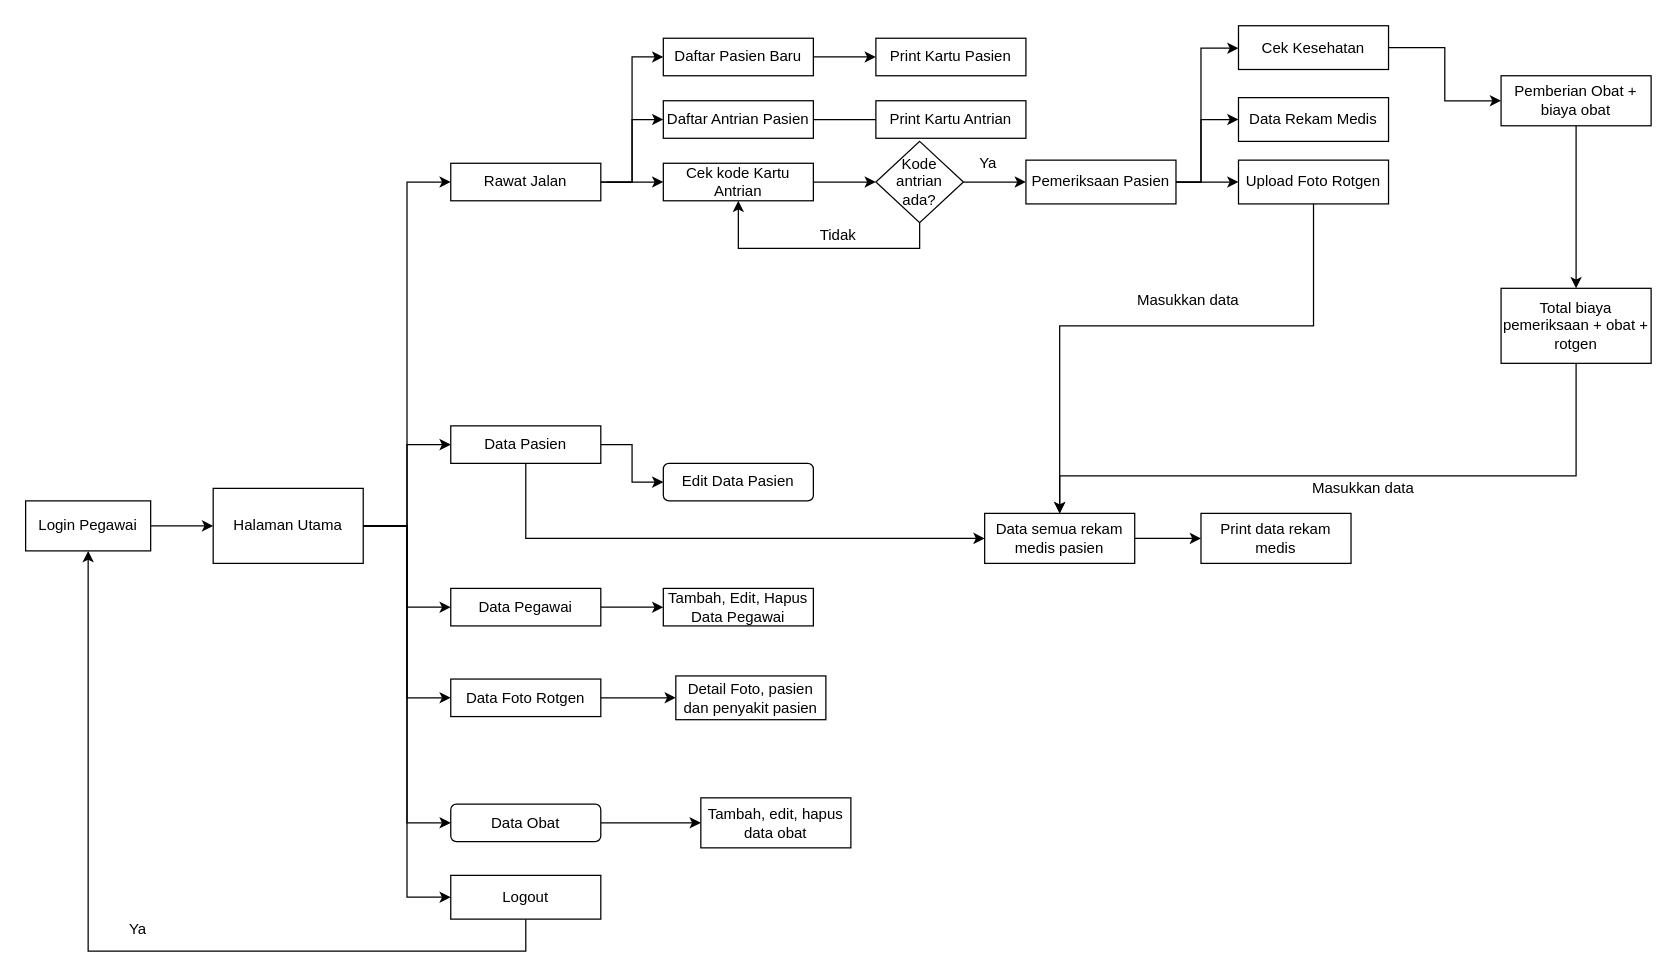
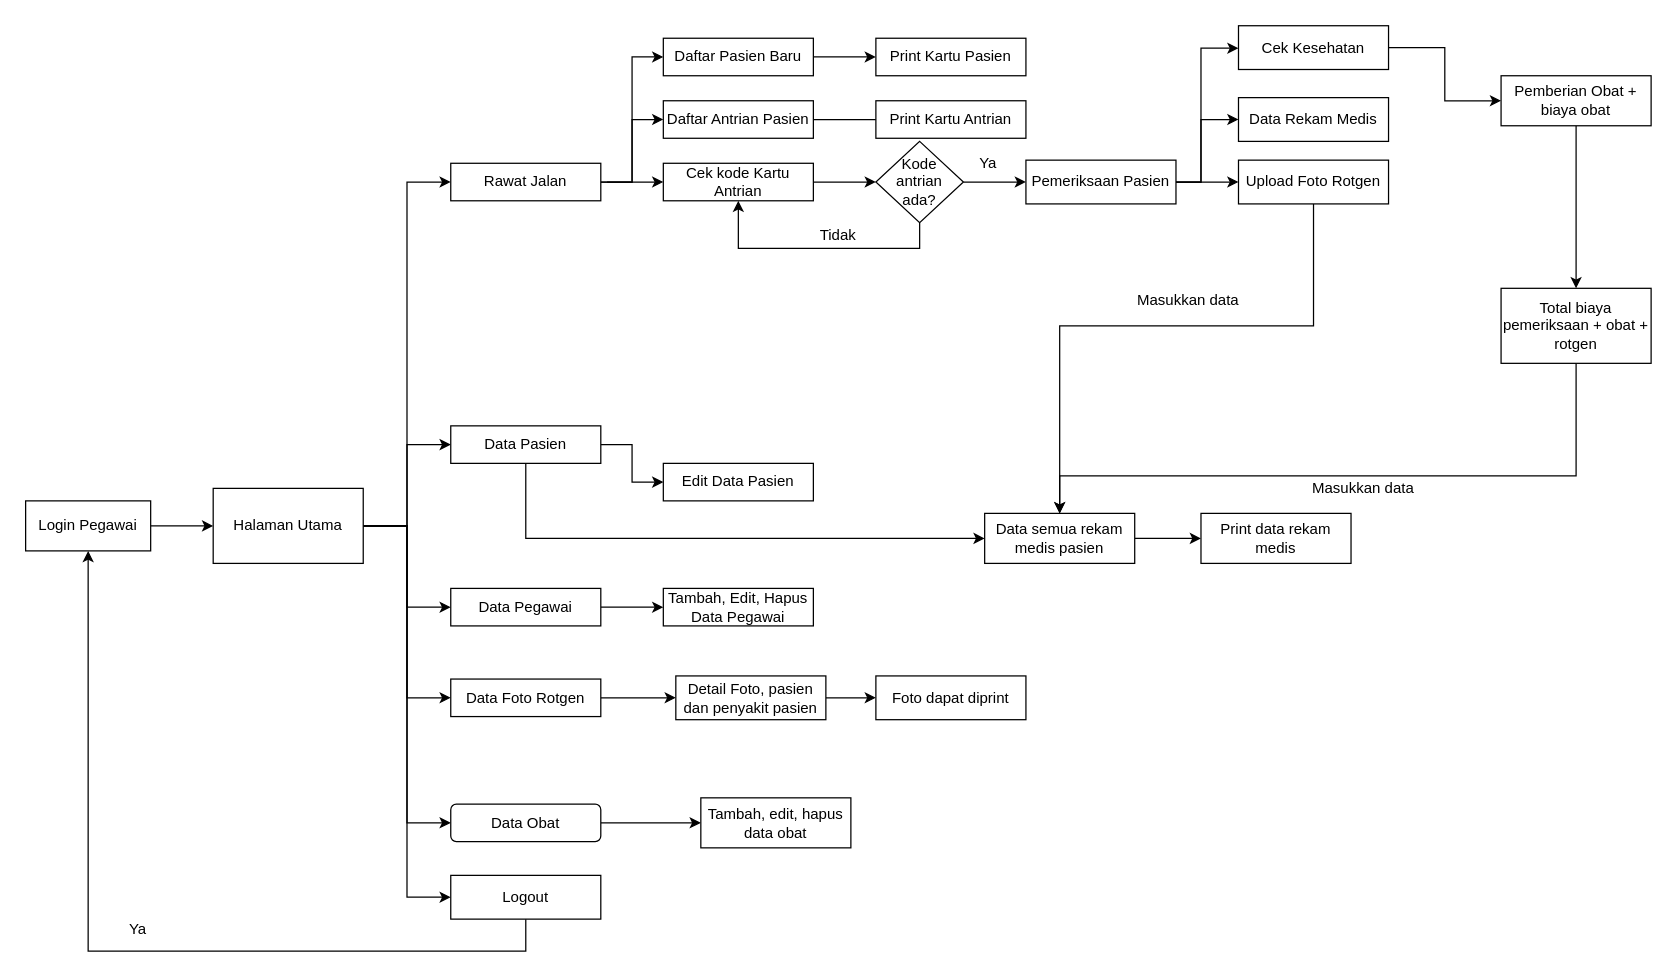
  <mxCell id="0" />
  <mxCell id="1" parent="0" />
  <mxCell id="2" value="" style="edgeStyle=orthogonalEdgeStyle;rounded=0;orthogonalLoop=1;jettySize=auto;html=1;" parent="1" source="3" target="10" edge="1"><mxGeometry relative="1" as="geometry" /></mxCell>
  <mxCell id="3" value="Login Pegawai" style="rounded=0;whiteSpace=wrap;html=1;" parent="1" vertex="1"><mxGeometry x="20" y="400" width="100" height="40" as="geometry" /></mxCell>
  <mxCell id="4" style="edgeStyle=orthogonalEdgeStyle;rounded=0;orthogonalLoop=1;jettySize=auto;html=1;entryX=0;entryY=0.5;entryDx=0;entryDy=0;" parent="1" source="10" target="14" edge="1"><mxGeometry relative="1" as="geometry" /></mxCell>
  <mxCell id="5" style="edgeStyle=orthogonalEdgeStyle;rounded=0;orthogonalLoop=1;jettySize=auto;html=1;entryX=0;entryY=0.5;entryDx=0;entryDy=0;" parent="1" source="10" target="25" edge="1"><mxGeometry relative="1" as="geometry" /></mxCell>
  <mxCell id="6" style="edgeStyle=orthogonalEdgeStyle;rounded=0;orthogonalLoop=1;jettySize=auto;html=1;entryX=0;entryY=0.5;entryDx=0;entryDy=0;" parent="1" source="10" target="28" edge="1"><mxGeometry relative="1" as="geometry" /></mxCell>
  <mxCell id="7" style="edgeStyle=orthogonalEdgeStyle;rounded=0;orthogonalLoop=1;jettySize=auto;html=1;entryX=0;entryY=0.5;entryDx=0;entryDy=0;" parent="1" source="10" target="31" edge="1"><mxGeometry relative="1" as="geometry" /></mxCell>
  <mxCell id="8" style="edgeStyle=orthogonalEdgeStyle;rounded=0;orthogonalLoop=1;jettySize=auto;html=1;entryX=0;entryY=0.5;entryDx=0;entryDy=0;" parent="1" source="10" target="36" edge="1"><mxGeometry relative="1" as="geometry" /></mxCell>
  <mxCell id="9" style="edgeStyle=orthogonalEdgeStyle;rounded=0;orthogonalLoop=1;jettySize=auto;html=1;entryX=0;entryY=0.5;entryDx=0;entryDy=0;" parent="1" source="10" target="47" edge="1"><mxGeometry relative="1" as="geometry" /></mxCell>
  <mxCell id="10" value="Halaman Utama" style="rounded=0;whiteSpace=wrap;html=1;" parent="1" vertex="1"><mxGeometry x="170" y="390" width="120" height="60" as="geometry" /></mxCell>
  <mxCell id="11" style="edgeStyle=orthogonalEdgeStyle;rounded=0;orthogonalLoop=1;jettySize=auto;html=1;entryX=0;entryY=0.5;entryDx=0;entryDy=0;" edge="1" parent="1" source="14" target="18"><mxGeometry relative="1" as="geometry" /></mxCell>
  <mxCell id="12" style="edgeStyle=orthogonalEdgeStyle;rounded=0;orthogonalLoop=1;jettySize=auto;html=1;entryX=0;entryY=0.5;entryDx=0;entryDy=0;" edge="1" parent="1" source="14" target="21"><mxGeometry relative="1" as="geometry" /></mxCell>
  <mxCell id="13" value="" style="edgeStyle=orthogonalEdgeStyle;rounded=0;orthogonalLoop=1;jettySize=auto;html=1;entryX=0;entryY=0.5;entryDx=0;entryDy=0;" edge="1" parent="1" target="16"><mxGeometry relative="1" as="geometry"><mxPoint x="485" y="145" as="sourcePoint" /><mxPoint x="535" y="145" as="targetPoint" /><Array as="points"><mxPoint x="485" y="145" /></Array></mxGeometry></mxCell>
  <mxCell id="14" value="Rawat Jalan" style="rounded=0;whiteSpace=wrap;html=1;" parent="1" vertex="1"><mxGeometry x="360" y="130" width="120" height="30" as="geometry" /></mxCell>
  <mxCell id="15" value="" style="edgeStyle=orthogonalEdgeStyle;rounded=0;orthogonalLoop=1;jettySize=auto;html=1;" edge="1" parent="1" source="16"><mxGeometry relative="1" as="geometry"><mxPoint x="700" y="145" as="targetPoint" /></mxGeometry></mxCell>
  <mxCell id="16" value="Cek kode Kartu Antrian" style="rounded=0;whiteSpace=wrap;html=1;" vertex="1" parent="1"><mxGeometry x="530" y="130" width="120" height="30" as="geometry" /></mxCell>
  <mxCell id="17" value="" style="edgeStyle=orthogonalEdgeStyle;rounded=0;orthogonalLoop=1;jettySize=auto;html=1;endArrow=none;" edge="1" parent="1" source="18" target="19"><mxGeometry relative="1" as="geometry" /></mxCell>
  <mxCell id="18" value="Daftar Antrian Pasien" style="rounded=0;whiteSpace=wrap;html=1;" vertex="1" parent="1"><mxGeometry x="530" y="80" width="120" height="30" as="geometry" /></mxCell>
  <mxCell id="19" value="Print Kartu Antrian" style="rounded=0;whiteSpace=wrap;html=1;" vertex="1" parent="1"><mxGeometry x="700" y="80" width="120" height="30" as="geometry" /></mxCell>
  <mxCell id="20" value="" style="edgeStyle=orthogonalEdgeStyle;rounded=0;orthogonalLoop=1;jettySize=auto;html=1;" edge="1" parent="1" source="21" target="22"><mxGeometry relative="1" as="geometry" /></mxCell>
  <mxCell id="21" value="Daftar Pasien Baru" style="rounded=0;whiteSpace=wrap;html=1;" parent="1" vertex="1"><mxGeometry x="530" y="30" width="120" height="30" as="geometry" /></mxCell>
  <mxCell id="22" value="Print Kartu Pasien" style="rounded=0;whiteSpace=wrap;html=1;" vertex="1" parent="1"><mxGeometry x="700" y="30" width="120" height="30" as="geometry" /></mxCell>
  <mxCell id="23" value="" style="edgeStyle=orthogonalEdgeStyle;rounded=0;orthogonalLoop=1;jettySize=auto;html=1;" parent="1" source="25" target="26" edge="1"><mxGeometry relative="1" as="geometry" /></mxCell>
  <mxCell id="24" style="edgeStyle=orthogonalEdgeStyle;rounded=0;orthogonalLoop=1;jettySize=auto;html=1;entryX=0;entryY=0.5;entryDx=0;entryDy=0;" parent="1" source="25" target="43" edge="1"><mxGeometry relative="1" as="geometry"><Array as="points"><mxPoint x="420" y="430" /></Array></mxGeometry></mxCell>
  <mxCell id="25" value="Data Pasien" style="rounded=0;whiteSpace=wrap;html=1;" parent="1" vertex="1"><mxGeometry x="360" y="340" width="120" height="30" as="geometry" /></mxCell>
- <mxCell id="26" value="Edit Data Pasien" style="whiteSpace=wrap;html=1;rounded=1;" parent="1" vertex="1"><mxGeometry x="530" y="370" width="120" height="30" as="geometry" /></mxCell>
+ <mxCell id="26" value="Edit Data Pasien" style="rounded=0;whiteSpace=wrap;html=1;" parent="1" vertex="1"><mxGeometry x="530" y="370" width="120" height="30" as="geometry" /></mxCell>
  <mxCell id="27" value="" style="edgeStyle=orthogonalEdgeStyle;rounded=0;orthogonalLoop=1;jettySize=auto;html=1;" parent="1" source="28" target="29" edge="1"><mxGeometry relative="1" as="geometry" /></mxCell>
  <mxCell id="28" value="Data Pegawai" style="rounded=0;whiteSpace=wrap;html=1;" parent="1" vertex="1"><mxGeometry x="360" y="470" width="120" height="30" as="geometry" /></mxCell>
  <mxCell id="29" value="Tambah, Edit, Hapus Data Pegawai" style="rounded=0;whiteSpace=wrap;html=1;" parent="1" vertex="1"><mxGeometry x="530" y="470" width="120" height="30" as="geometry" /></mxCell>
  <mxCell id="30" value="" style="edgeStyle=orthogonalEdgeStyle;rounded=0;orthogonalLoop=1;jettySize=auto;html=1;" parent="1" source="31" target="33" edge="1"><mxGeometry relative="1" as="geometry" /></mxCell>
  <mxCell id="31" value="Data Foto Rotgen" style="rounded=0;whiteSpace=wrap;html=1;" parent="1" vertex="1"><mxGeometry x="360" y="542.5" width="120" height="30" as="geometry" /></mxCell>
+ <mxCell id="32" value="" style="edgeStyle=orthogonalEdgeStyle;rounded=0;orthogonalLoop=1;jettySize=auto;html=1;" parent="1" source="33" target="34" edge="1"><mxGeometry relative="1" as="geometry" /></mxCell>
  <mxCell id="33" value="Detail Foto, pasien dan penyakit pasien" style="rounded=0;whiteSpace=wrap;html=1;" parent="1" vertex="1"><mxGeometry x="540" y="540" width="120" height="35" as="geometry" /></mxCell>
+ <mxCell id="34" value="Foto dapat diprint" style="rounded=0;whiteSpace=wrap;html=1;" parent="1" vertex="1"><mxGeometry x="700" y="540" width="120" height="35" as="geometry" /></mxCell>
  <mxCell id="35" value="" style="edgeStyle=orthogonalEdgeStyle;rounded=0;orthogonalLoop=1;jettySize=auto;html=1;" parent="1" source="36" target="37" edge="1"><mxGeometry relative="1" as="geometry" /></mxCell>
  <mxCell id="36" value="Data Obat" style="whiteSpace=wrap;html=1;rounded=1;" parent="1" vertex="1"><mxGeometry x="360" y="642.5" width="120" height="30" as="geometry" /></mxCell>
  <mxCell id="37" value="Tambah, edit, hapus data obat" style="rounded=0;whiteSpace=wrap;html=1;" parent="1" vertex="1"><mxGeometry x="560" y="637.5" width="120" height="40" as="geometry" /></mxCell>
  <mxCell id="38" style="edgeStyle=orthogonalEdgeStyle;rounded=0;orthogonalLoop=1;jettySize=auto;html=1;" parent="1" source="39" target="41" edge="1"><mxGeometry relative="1" as="geometry" /></mxCell>
  <mxCell id="39" value="Pemberian Obat + biaya obat" style="rounded=0;whiteSpace=wrap;html=1;" parent="1" vertex="1"><mxGeometry x="1200" y="60" width="120" height="40" as="geometry" /></mxCell>
  <mxCell id="40" style="edgeStyle=orthogonalEdgeStyle;rounded=0;orthogonalLoop=1;jettySize=auto;html=1;entryX=0.5;entryY=0;entryDx=0;entryDy=0;" parent="1" source="41" target="43" edge="1"><mxGeometry relative="1" as="geometry"><Array as="points"><mxPoint x="1260" y="380" /><mxPoint x="847" y="380" /></Array></mxGeometry></mxCell>
  <mxCell id="41" value="Total biaya pemeriksaan + obat + rotgen" style="rounded=0;whiteSpace=wrap;html=1;" parent="1" vertex="1"><mxGeometry x="1200" y="230" width="120" height="60" as="geometry" /></mxCell>
  <mxCell id="42" value="" style="edgeStyle=orthogonalEdgeStyle;rounded=0;orthogonalLoop=1;jettySize=auto;html=1;" parent="1" source="43" target="44" edge="1"><mxGeometry relative="1" as="geometry" /></mxCell>
  <mxCell id="43" value="Data semua rekam medis pasien" style="rounded=0;whiteSpace=wrap;html=1;" parent="1" vertex="1"><mxGeometry x="787" y="410" width="120" height="40" as="geometry" /></mxCell>
  <mxCell id="44" value="Print data rekam medis" style="rounded=0;whiteSpace=wrap;html=1;" parent="1" vertex="1"><mxGeometry x="960" y="410" width="120" height="40" as="geometry" /></mxCell>
  <mxCell id="45" value="Masukkan data" style="text;html=1;strokeColor=none;fillColor=none;align=center;verticalAlign=middle;whiteSpace=wrap;rounded=0;" parent="1" vertex="1"><mxGeometry x="1030" y="380" width="120" height="20" as="geometry" /></mxCell>
  <mxCell id="46" style="edgeStyle=orthogonalEdgeStyle;rounded=0;orthogonalLoop=1;jettySize=auto;html=1;entryX=0.5;entryY=1;entryDx=0;entryDy=0;" parent="1" source="47" target="3" edge="1"><mxGeometry relative="1" as="geometry"><Array as="points"><mxPoint x="420" y="760" /><mxPoint x="70" y="760" /></Array></mxGeometry></mxCell>
  <mxCell id="47" value="Logout" style="rounded=0;whiteSpace=wrap;html=1;" parent="1" vertex="1"><mxGeometry x="360" y="699.5" width="120" height="35" as="geometry" /></mxCell>
  <mxCell id="48" value="Ya" style="text;html=1;strokeColor=none;fillColor=none;align=center;verticalAlign=middle;whiteSpace=wrap;rounded=0;" parent="1" vertex="1"><mxGeometry x="90" y="732.5" width="40" height="20" as="geometry" /></mxCell>
  <mxCell id="49" value="" style="edgeStyle=orthogonalEdgeStyle;rounded=0;orthogonalLoop=1;jettySize=auto;html=1;" edge="1" parent="1" source="51" target="55"><mxGeometry relative="1" as="geometry"><mxPoint x="850" y="145" as="targetPoint" /></mxGeometry></mxCell>
  <mxCell id="50" style="edgeStyle=orthogonalEdgeStyle;rounded=0;orthogonalLoop=1;jettySize=auto;html=1;entryX=0.5;entryY=1;entryDx=0;entryDy=0;" edge="1" parent="1" source="51" target="16"><mxGeometry relative="1" as="geometry"><Array as="points"><mxPoint x="735" y="198" /><mxPoint x="590" y="198" /></Array></mxGeometry></mxCell>
  <mxCell id="51" value="Kode &lt;br&gt;antrian&lt;br&gt;ada?" style="rhombus;whiteSpace=wrap;html=1;" vertex="1" parent="1"><mxGeometry x="700" y="112.5" width="70" height="65" as="geometry" /></mxCell>
  <mxCell id="52" value="" style="edgeStyle=orthogonalEdgeStyle;rounded=0;orthogonalLoop=1;jettySize=auto;html=1;" edge="1" parent="1" source="55" target="58"><mxGeometry relative="1" as="geometry"><Array as="points"><mxPoint x="960" y="145" /><mxPoint x="960" y="38" /></Array></mxGeometry></mxCell>
  <mxCell id="53" value="" style="edgeStyle=orthogonalEdgeStyle;rounded=0;orthogonalLoop=1;jettySize=auto;html=1;" edge="1" parent="1" source="55" target="56"><mxGeometry relative="1" as="geometry"><Array as="points"><mxPoint x="960" y="145" /><mxPoint x="960" y="95" /></Array></mxGeometry></mxCell>
  <mxCell id="54" style="edgeStyle=orthogonalEdgeStyle;rounded=0;orthogonalLoop=1;jettySize=auto;html=1;" edge="1" parent="1" source="55"><mxGeometry relative="1" as="geometry"><mxPoint x="990" y="145" as="targetPoint" /></mxGeometry></mxCell>
  <mxCell id="55" value="Pemeriksaan Pasien" style="rounded=0;whiteSpace=wrap;html=1;" vertex="1" parent="1"><mxGeometry x="820" y="127.5" width="120" height="35" as="geometry" /></mxCell>
  <mxCell id="56" value="Data Rekam Medis" style="rounded=0;whiteSpace=wrap;html=1;" vertex="1" parent="1"><mxGeometry x="990" y="77.5" width="120" height="35" as="geometry" /></mxCell>
  <mxCell id="57" style="edgeStyle=orthogonalEdgeStyle;rounded=0;orthogonalLoop=1;jettySize=auto;html=1;entryX=0;entryY=0.5;entryDx=0;entryDy=0;" edge="1" parent="1" source="58" target="39"><mxGeometry relative="1" as="geometry" /></mxCell>
  <mxCell id="58" value="Cek Kesehatan" style="rounded=0;whiteSpace=wrap;html=1;" vertex="1" parent="1"><mxGeometry x="990" y="20" width="120" height="35" as="geometry" /></mxCell>
  <mxCell id="59" value="Ya" style="text;html=1;strokeColor=none;fillColor=none;align=center;verticalAlign=middle;whiteSpace=wrap;rounded=0;" vertex="1" parent="1"><mxGeometry x="770" y="120" width="40" height="20" as="geometry" /></mxCell>
  <mxCell id="60" value="Tidak" style="text;html=1;strokeColor=none;fillColor=none;align=center;verticalAlign=middle;whiteSpace=wrap;rounded=0;" vertex="1" parent="1"><mxGeometry x="650" y="177.5" width="40" height="20" as="geometry" /></mxCell>
  <mxCell id="61" style="edgeStyle=orthogonalEdgeStyle;rounded=0;orthogonalLoop=1;jettySize=auto;html=1;entryX=0.5;entryY=0;entryDx=0;entryDy=0;" edge="1" parent="1" source="62" target="43"><mxGeometry relative="1" as="geometry"><Array as="points"><mxPoint x="1050" y="260" /><mxPoint x="847" y="260" /></Array></mxGeometry></mxCell>
  <mxCell id="62" value="Upload Foto Rotgen" style="rounded=0;whiteSpace=wrap;html=1;" vertex="1" parent="1"><mxGeometry x="990" y="127.5" width="120" height="35" as="geometry" /></mxCell>
  <mxCell id="63" value="Masukkan data" style="text;html=1;strokeColor=none;fillColor=none;align=center;verticalAlign=middle;whiteSpace=wrap;rounded=0;" vertex="1" parent="1"><mxGeometry x="890" y="230" width="120" height="20" as="geometry" /></mxCell>
